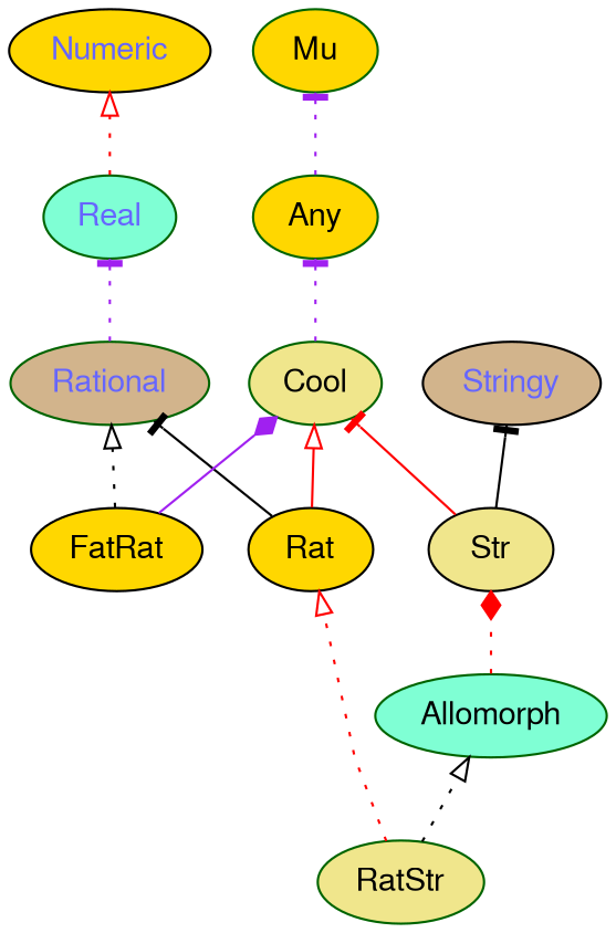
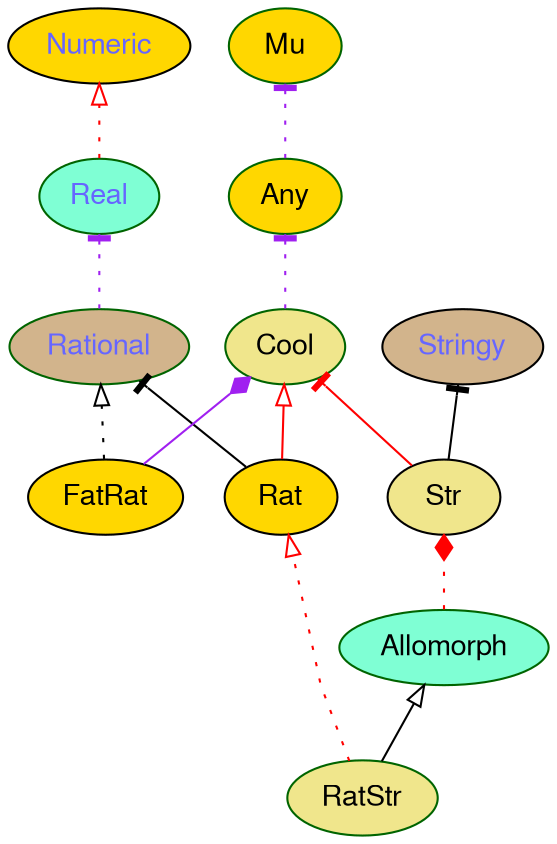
  digraph {
    bgcolor="#FFFFFF"
    rankdir=BT
    splines=polyline
    node [color=darkgreen fillcolor=gold fontcolor="#000000" fontname=FreeSans style=filled]
    edge [arrowhead=tee color=red style=dotted]
    Rational [fillcolor=tan fontcolor="#6666FF"]
    Real [fillcolor=aquamarine fontcolor="#6666FF"]
    Numeric [color=black fontcolor="#6666FF"]
    Any
    Mu
    Cool [fillcolor=khaki]
    Rat [color=black]
    FatRat [color=black]
    Stringy [color=black fillcolor=tan fontcolor="#6666FF"]
    Str [color=black fillcolor=khaki]
    Allomorph [fillcolor=aquamarine]
    RatStr [fillcolor=khaki]
    Rational -> Real [color=purple]
    Real -> Numeric [arrowhead=onormal]
    Any -> Mu [color=purple]
    Cool -> Any [color=purple]
    Rat -> Rational [color=black style=solid]
    Rat -> Cool [arrowhead=onormal style=solid]
    FatRat -> Rational [arrowhead=onormal color=black]
    FatRat -> Cool [arrowhead=diamond color=purple style=solid]
    Str -> Cool [style=solid]
    Str -> Stringy [color=black style=solid]
    Allomorph -> Str [arrowhead=diamond]
    RatStr -> Rat [arrowhead=onormal]
-   RatStr -> Allomorph [arrowhead=onormal color=black]
+   RatStr -> Allomorph [arrowhead=onormal color=black style=solid]
  }
